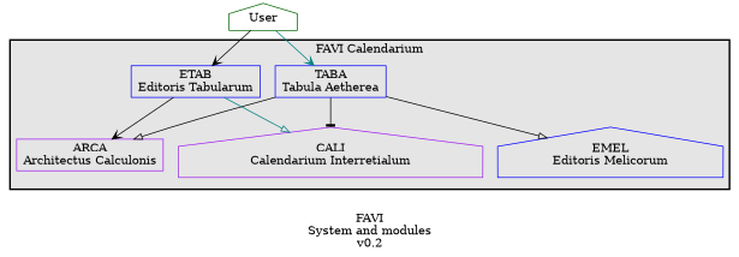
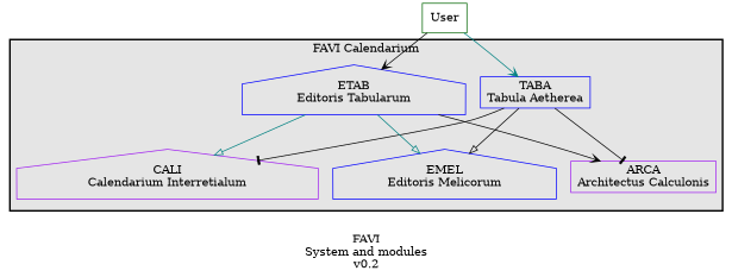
  digraph {
    label="\nFAVI\nSystem and modules\nv0.2"
    node [bgcolor=white color=blue shape=box]
    edge [arrowhead=onormal color=black]
    n1 [label="TABA\nTabula Aetherea"]
    n2 [label="EMEL\nEditoris Melicorum" shape=house]
-   n3 [label="ETAB\nEditoris Tabularum"]
+   n3 [label="ETAB\nEditoris Tabularum" shape=house]
    n4 [color=purple label="ARCA\nArchitectus Calculonis"]
    n5 [color=purple label="CALI\nCalendarium Interretialum" shape=house]
-   n6 [color=darkgreen label=User shape=house bgcolor=""]
+   n6 [color=darkgreen label=User bgcolor=""]
    subgraph cluster_1 {
      bgcolor=grey90
      color=black
      label="FAVI Calendarium"
      penwidth=2
      n1
      n2
      n3
      n4
      n5
    }
    n1 -> n2
-   n1 -> n4
+   n1 -> n4 [arrowhead=tee]
    n1 -> n5 [arrowhead=tee]
+   n3 -> n2 [color=teal]
    n3 -> n4 [arrowhead=vee]
    n3 -> n5 [color=teal]
    n6 -> n1 [arrowhead=vee color=teal]
    n6 -> n3 [arrowhead=vee]
  }
